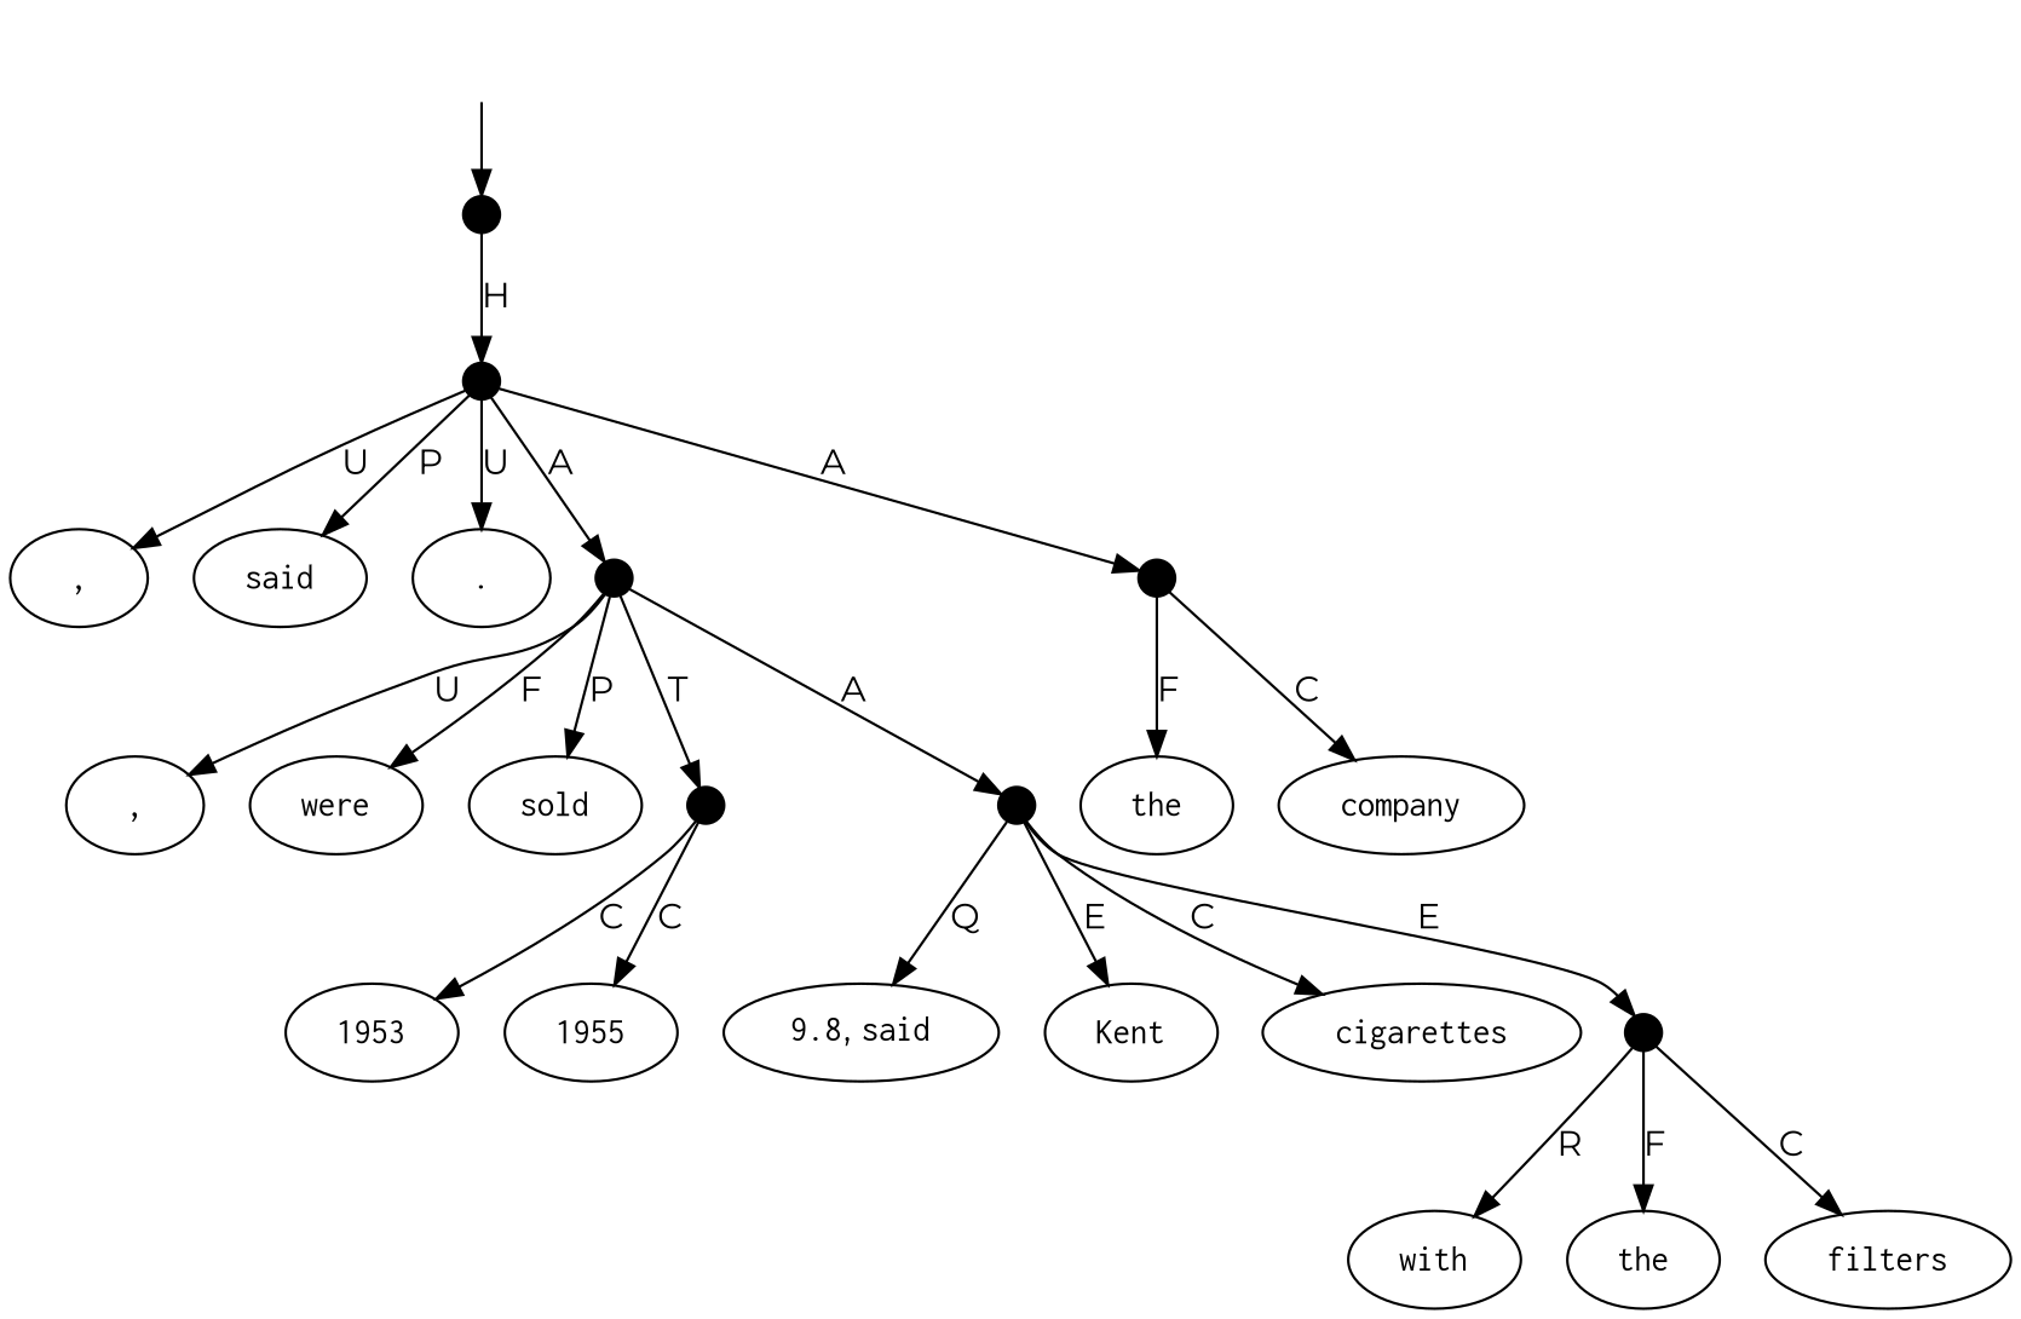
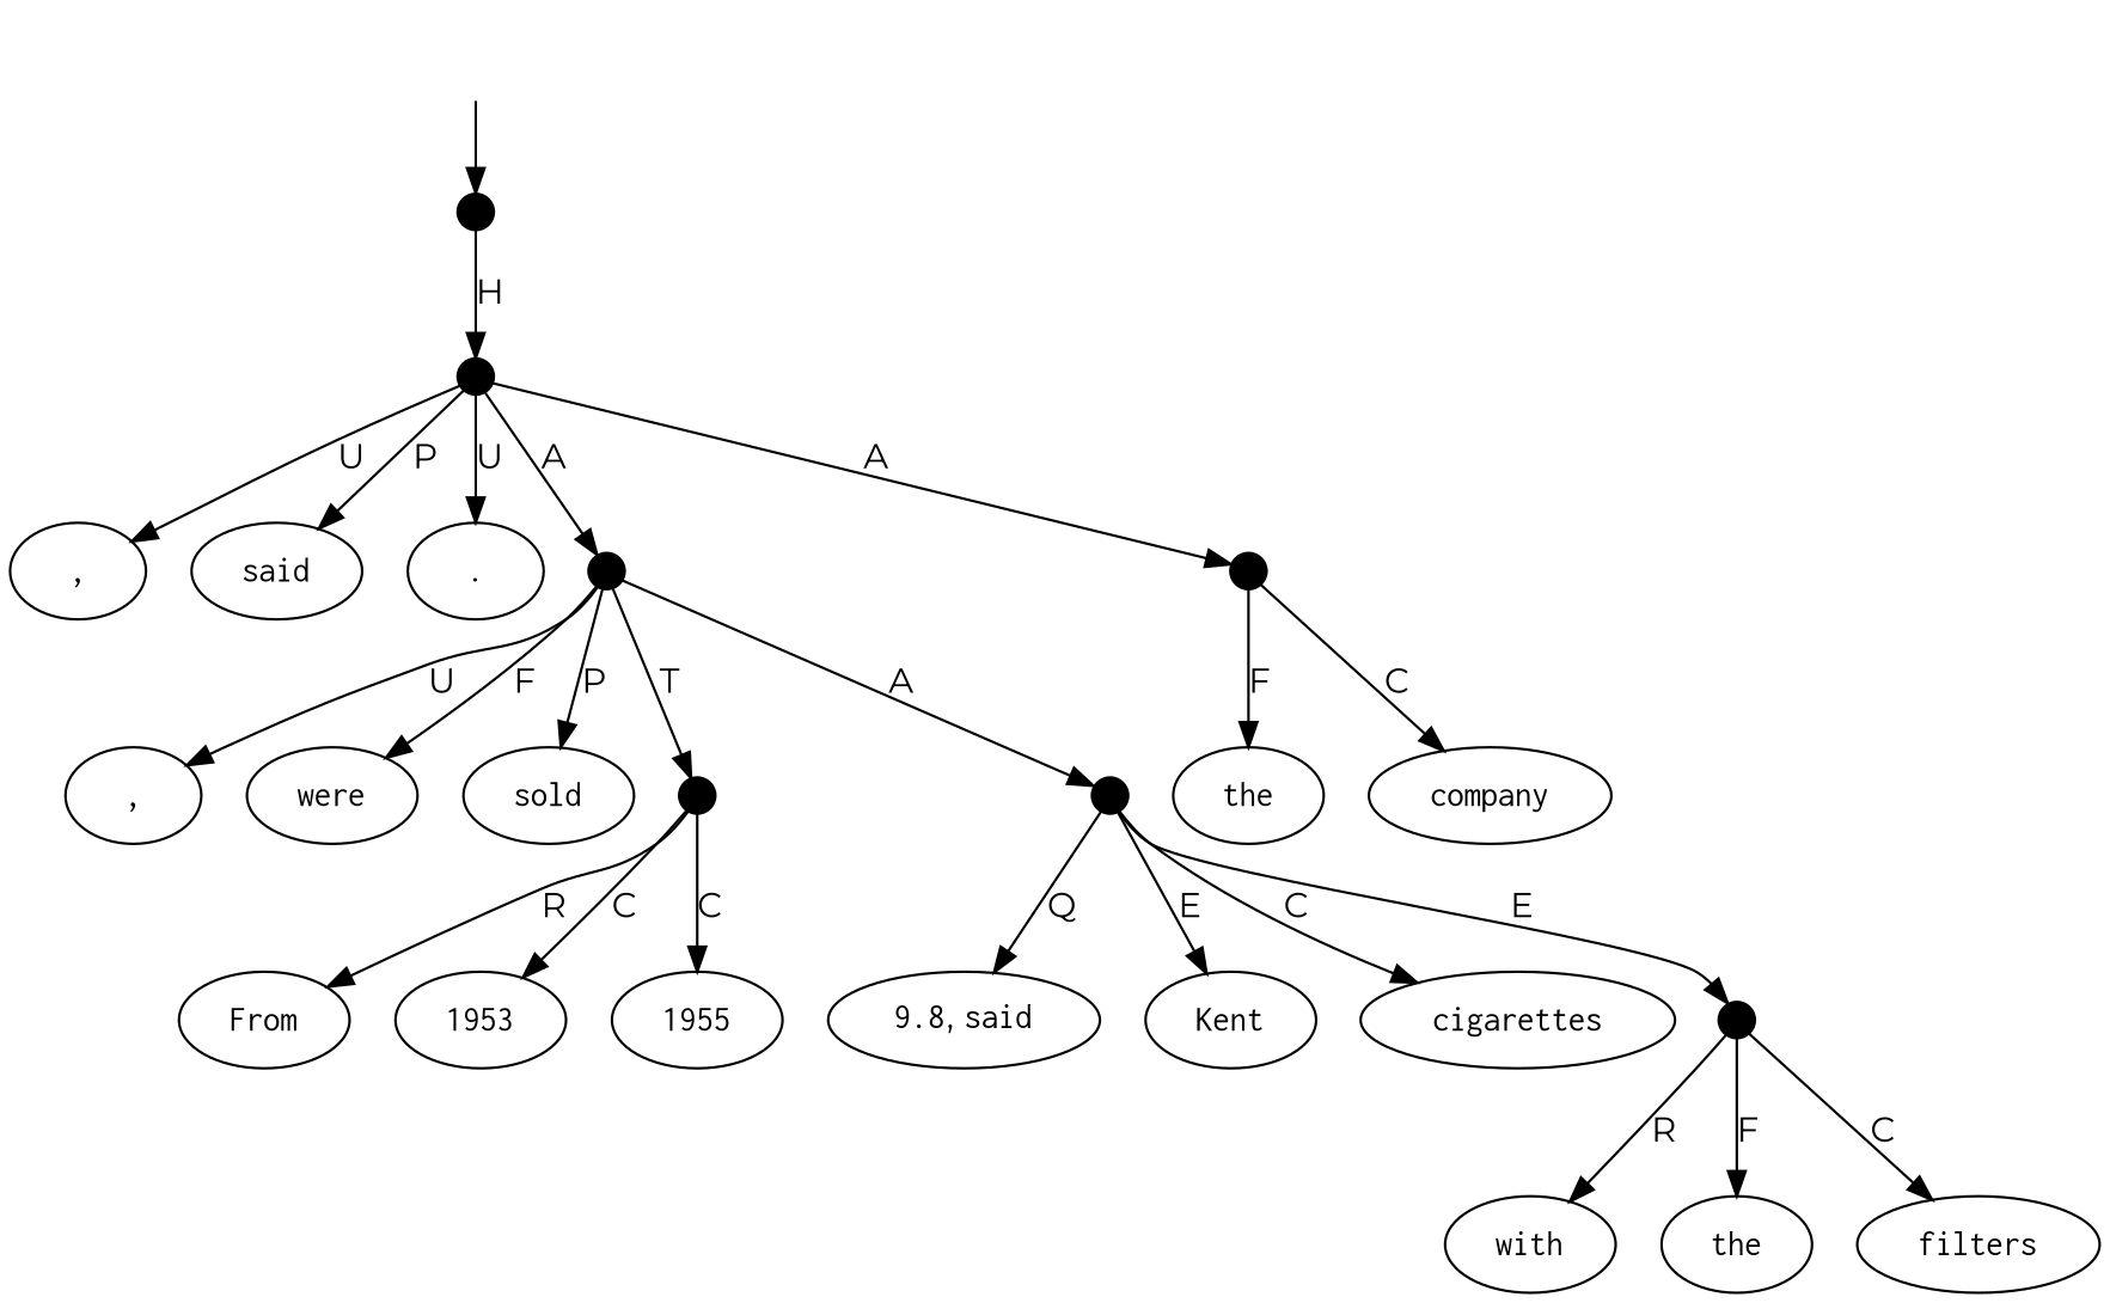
  digraph {
    fontname=Montserrat
    node [fontname=Montserrat]
    edge [fontname=Montserrat]
    top [style=invis]
    20 [shape=point width=0.2]
    21 [shape=point width=0.2]
    n4 [label=<<table align="center" border="0" cellspacing="0"><tr><td colspan="2"><font face="Courier">,</font></td></tr></table>>]
    n5 [label=<<table align="center" border="0" cellspacing="0"><tr><td colspan="2"><font face="Courier">said</font></td></tr></table>>]
    n6 [label=<<table align="center" border="0" cellspacing="0"><tr><td colspan="2"><font face="Courier">.</font></td></tr></table>>]
    19 [shape=point width=0.2]
    24 [shape=point width=0.2]
+   n9 [label=<<table align="center" border="0" cellspacing="0"><tr><td colspan="2"><font face="Courier">From</font></td></tr></table>>]
    n10 [label=<<table align="center" border="0" cellspacing="0"><tr><td colspan="2"><font face="Courier">1953</font></td></tr></table>>]
    n11 [label=<<table align="center" border="0" cellspacing="0"><tr><td colspan="2"><font face="Courier">1955</font></td></tr></table>>]
    n12 [label=<<table align="center" border="0" cellspacing="0"><tr><td colspan="2"><font face="Courier">,</font></td></tr></table>>]
    n13 [label=<<table align="center" border="0" cellspacing="0"><tr><td colspan="2"><font face="Courier">9.8</font>,&nbsp;<font face="Courier">said</font></td></tr></table>>]
    n14 [label=<<table align="center" border="0" cellspacing="0"><tr><td colspan="2"><font face="Courier">Kent</font></td></tr></table>>]
    n15 [label=<<table align="center" border="0" cellspacing="0"><tr><td colspan="2"><font face="Courier">cigarettes</font></td></tr></table>>]
    n16 [label=<<table align="center" border="0" cellspacing="0"><tr><td colspan="2"><font face="Courier">with</font></td></tr></table>>]
    n17 [label=<<table align="center" border="0" cellspacing="0"><tr><td colspan="2"><font face="Courier">the</font></td></tr></table>>]
    n18 [label=<<table align="center" border="0" cellspacing="0"><tr><td colspan="2"><font face="Courier">filters</font></td></tr></table>>]
    n19 [label=<<table align="center" border="0" cellspacing="0"><tr><td colspan="2"><font face="Courier">were</font></td></tr></table>>]
    n20 [label=<<table align="center" border="0" cellspacing="0"><tr><td colspan="2"><font face="Courier">sold</font></td></tr></table>>]
    n21 [label=<<table align="center" border="0" cellspacing="0"><tr><td colspan="2"><font face="Courier">the</font></td></tr></table>>]
    n22 [label=<<table align="center" border="0" cellspacing="0"><tr><td colspan="2"><font face="Courier">company</font></td></tr></table>>]
    18 [shape=point width=0.2]
    22 [shape=point width=0.2]
    23 [shape=point width=0.2]
    top -> 20
    20 -> 21 [label=H]
    21 -> n4 [label=U]
    21 -> n5 [label=P]
    21 -> n6 [label=U]
    21 -> 19 [label=A]
    21 -> 24 [label=A]
    19 -> n12 [label=U]
    19 -> n19 [label=F]
    19 -> n20 [label=P]
    19 -> 18 [label=T]
    19 -> 22 [label=A]
    24 -> n21 [label=F]
    24 -> n22 [label=C]
+   18 -> n9 [label=R]
    18 -> n10 [label=C]
    18 -> n11 [label=C]
    22 -> n13 [label=Q]
    22 -> n14 [label=E]
    22 -> n15 [label=C]
    22 -> 23 [label=E]
    23 -> n16 [label=R]
    23 -> n17 [label=F]
    23 -> n18 [label=C]
  }
